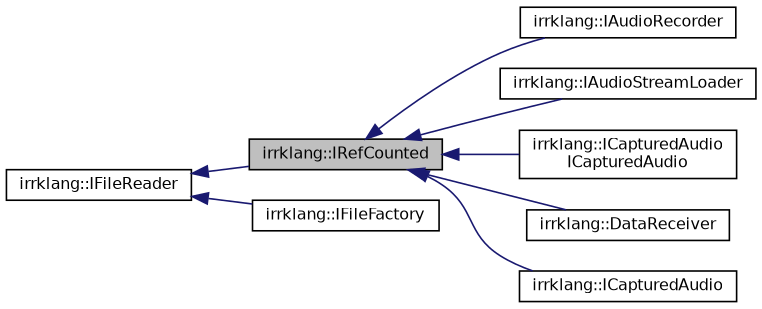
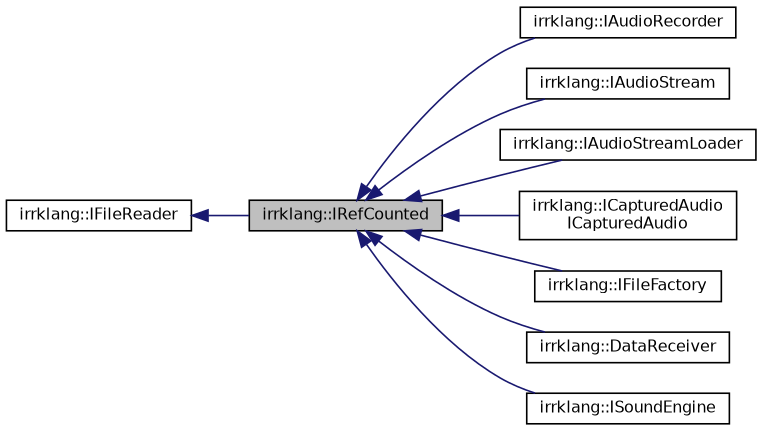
  digraph {
    rankdir=LR
    node [color=black fontname=Helvetica fontsize=10 shape=record]
    edge [color=midnightblue dir=back fontname=Helvetica fontsize=10 labelfontname=Helvetica labelfontsize=10 style=solid]
    n1 [fillcolor=grey75 fontcolor=black height=0.2 label="irrklang::IRefCounted" style=filled width=0.4]
    n2 [height=0.2 label="irrklang::IAudioRecorder" width=0.4]
+   n3 [height=0.2 label="irrklang::IAudioStream" width=0.4]
    n4 [height=0.2 label="irrklang::IAudioStreamLoader" width=0.4]
    n5 [height=0.2 label="irrklang::ICapturedAudio\lICapturedAudio" width=0.4]
    n6 [height=0.2 label="irrklang::IFileFactory" width=0.4]
    n7 [height=0.2 label="irrklang::DataReceiver" width=0.4]
-   n8 [height=0.2 label="irrklang::ICapturedAudio" width=0.4]
+   n8 [height=0.2 label="irrklang::ISoundEngine" width=0.4]
    n9 [height=0.2 label="irrklang::IFileReader" width=0.4]
    n1 -> n2
+   n1 -> n3
    n1 -> n4
    n1 -> n5
-   n9 -> n6
+   n1 -> n6
    n1 -> n7
    n1 -> n8
    n9 -> n1
  }
